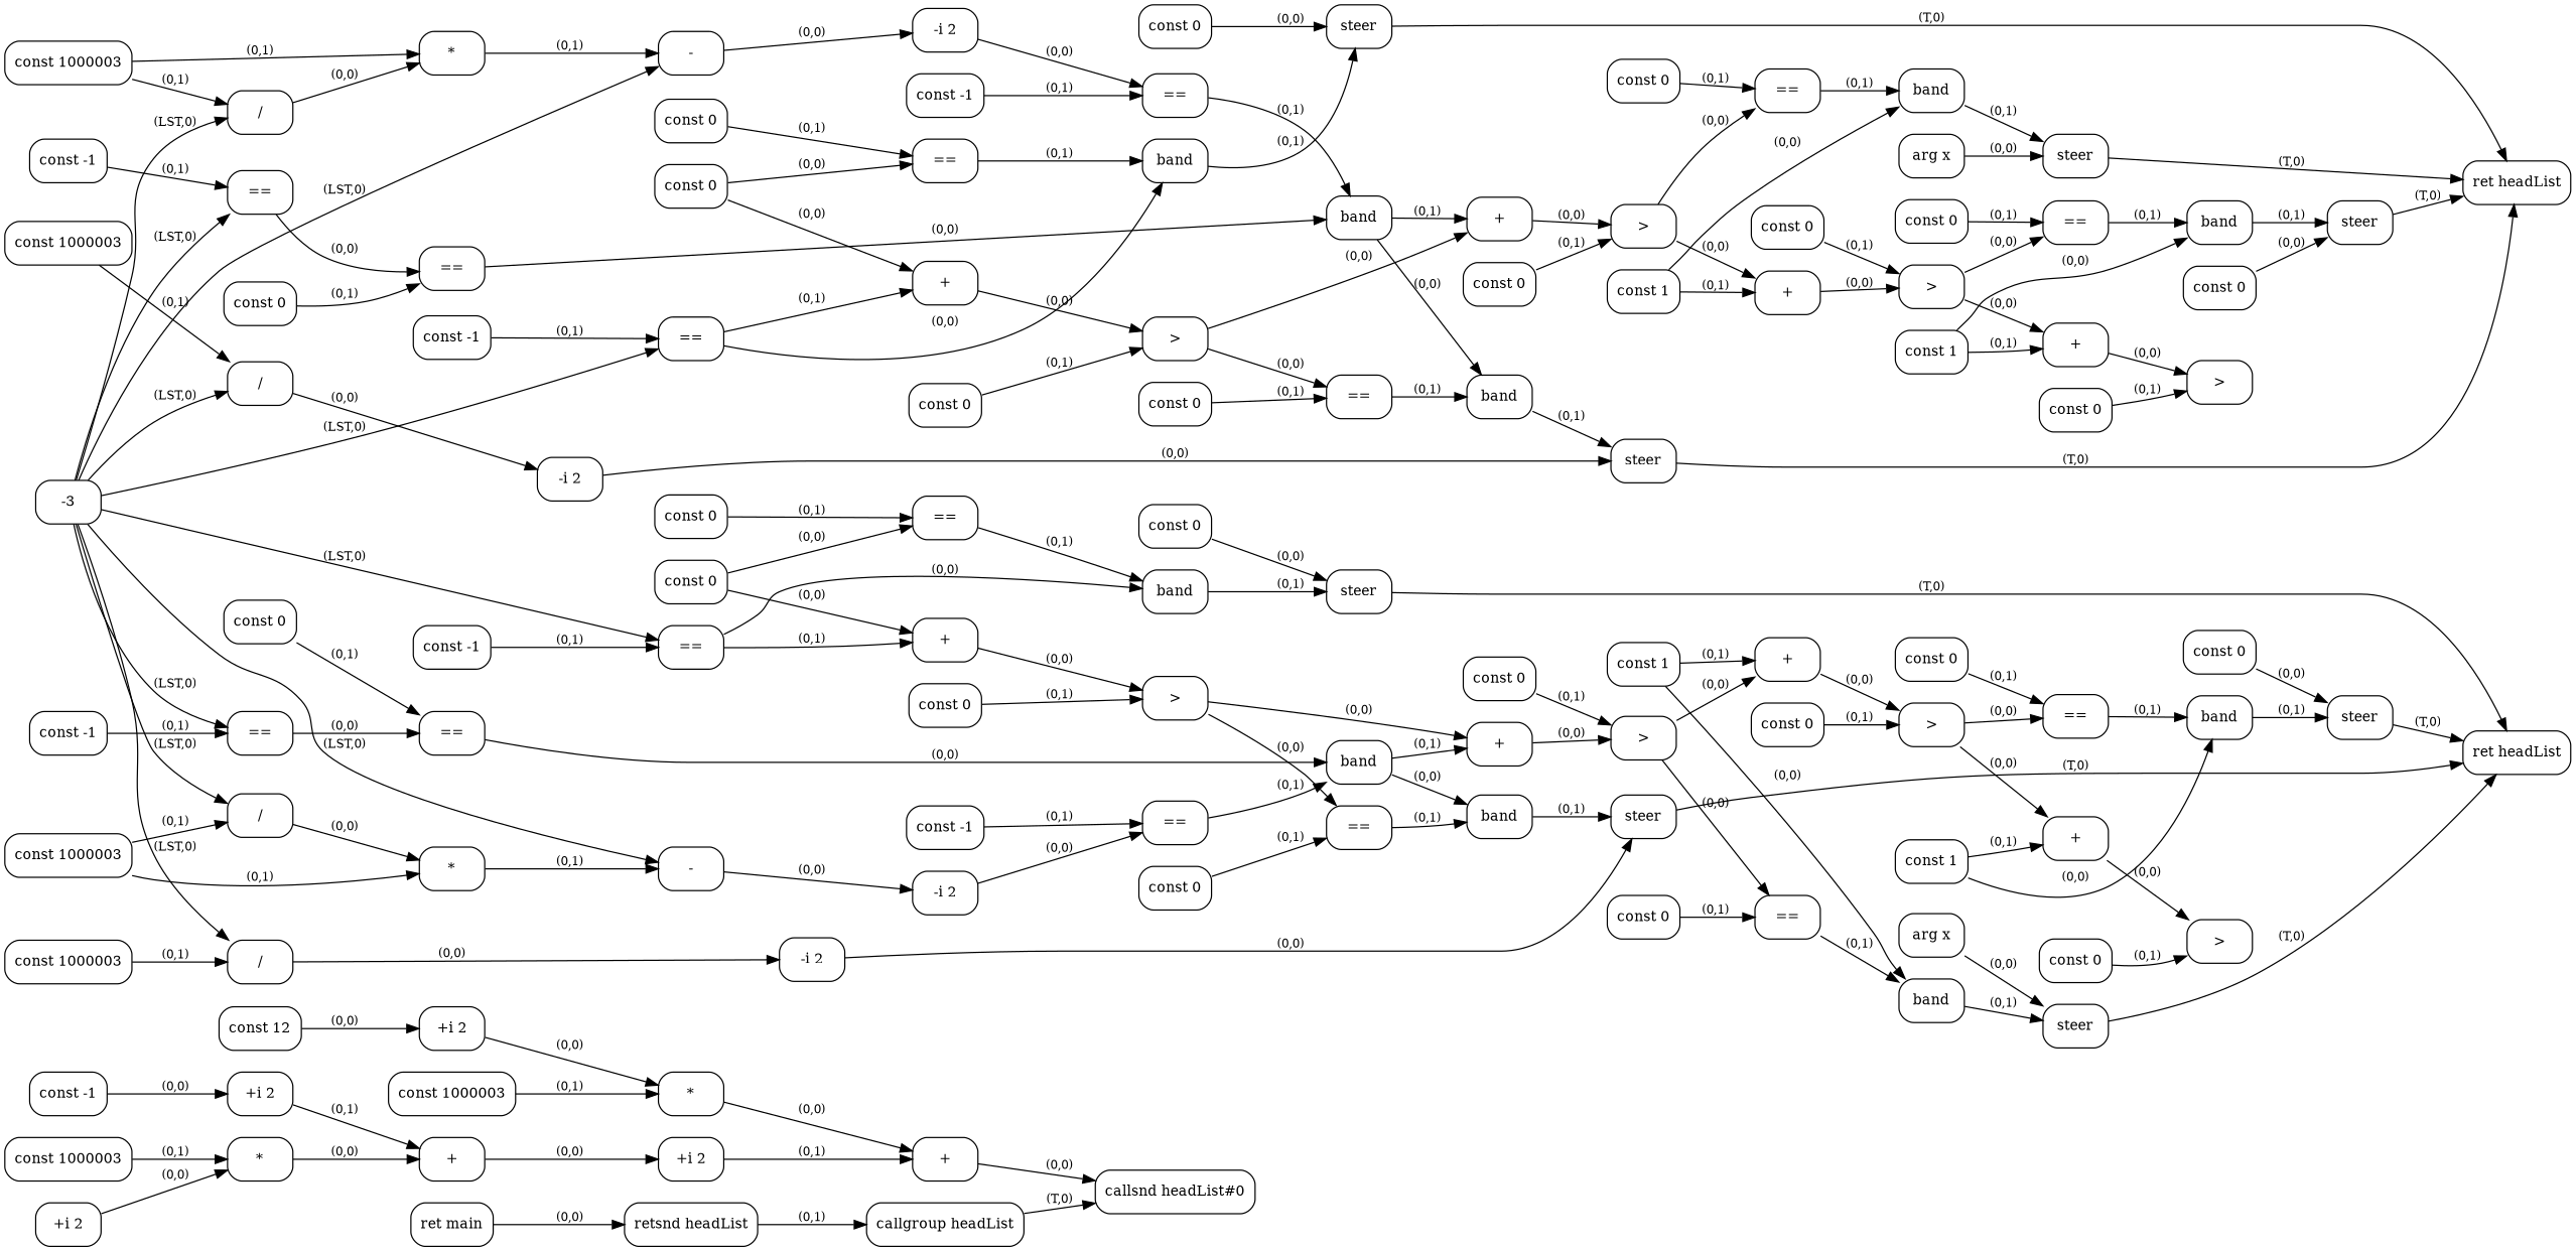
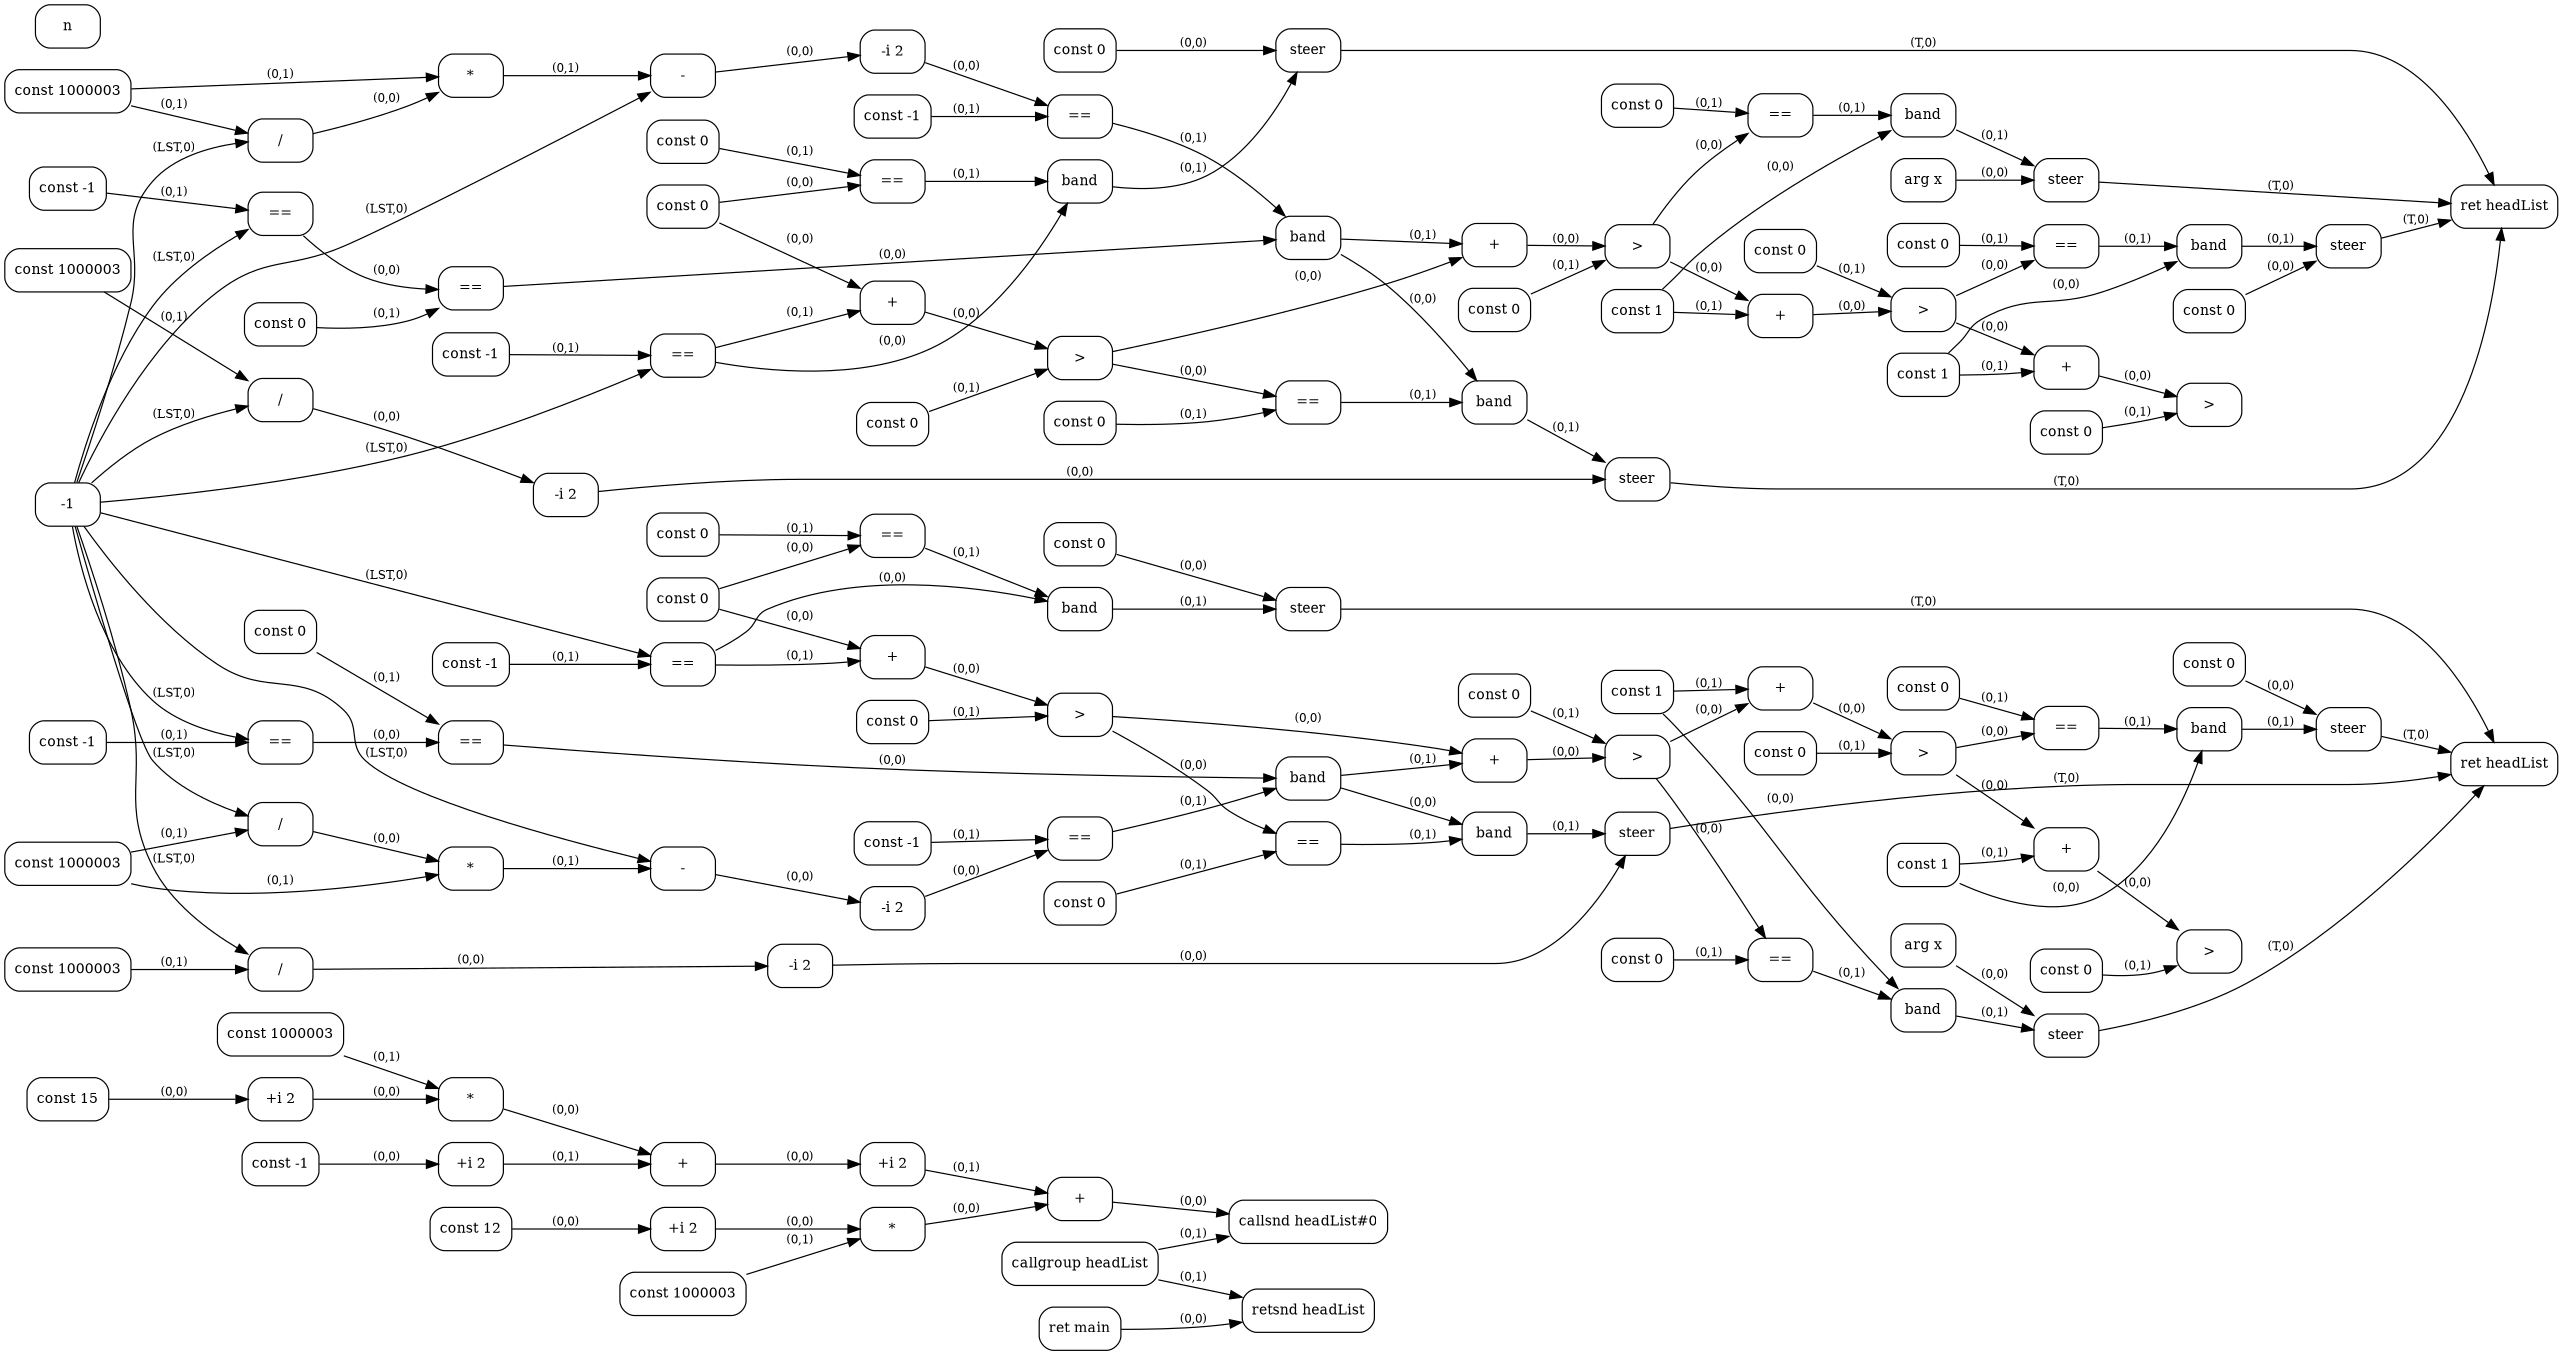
  digraph {
    rankdir=LR
    node [fontsize=12 shape=box style=rounded]
    edge [fontsize=10]
    n1 [label="const -1"]
    n2 [label="+i 2"]
    n3 [label="+"]
    n4 [label="const 12"]
    n5 [label="+i 2"]
    n6 [label="*"]
+   n7 [label="const 15"]
    n8 [label="+i 2"]
    n9 [label="*"]
    n10 [label="+i 2"]
    n11 [label="const 1000003"]
    n12 [label="+"]
    n13 [label="callsnd headList#0"]
    n14 [label="const 1000003"]
    n15 [label="const 0"]
    n16 [label="=="]
    n17 [label="+"]
    n18 [label=band]
    n19 [label=">"]
    n20 [label="const -1"]
    n21 [label="=="]
    n22 [label=steer]
    n23 [label="const 0"]
    n24 [label="ret headList"]
    n25 [label="const 0"]
    n26 [label="=="]
    n27 [label="+"]
    n28 [label="const 0"]
    n29 [label=band]
    n30 [label=">"]
    n31 [label="const -1"]
    n32 [label="=="]
    n33 [label="=="]
    n34 [label=band]
    n35 [label="const 0"]
    n36 [label="const 1000003"]
    n37 [label="/"]
    n38 [label="*"]
    n39 [label="-"]
    n40 [label="-i 2"]
    n41 [label="=="]
    n42 [label="const -1"]
    n43 [label=steer]
    n44 [label="const 1000003"]
    n45 [label="/"]
    n46 [label="-i 2"]
    n47 [label="const 0"]
    n48 [label="=="]
    n49 [label="+"]
    n50 [label="const 0"]
    n51 [label=band]
    n52 [label=">"]
    n53 [label="const 1"]
    n54 [label=steer]
    n55 [label="const 0"]
    n56 [label="arg x"]
    n57 [label="=="]
    n58 [label="+"]
    n59 [label="const 0"]
    n60 [label=band]
    n61 [label=">"]
    n62 [label="const 1"]
    n63 [label=steer]
    n64 [label="const 0"]
    n65 [label="const 0"]
    n66 [label="const 0"]
    n67 [label="callgroup headList"]
    n68 [label="retsnd headList"]
    n69 [label="ret main"]
    n70 [label="const 0"]
    n71 [label="=="]
    n72 [label="+"]
    n73 [label=band]
    n74 [label=">"]
    n75 [label="const -1"]
    n76 [label="=="]
    n77 [label=steer]
    n78 [label="const 0"]
    n79 [label="ret headList"]
    n80 [label="const 0"]
    n81 [label="=="]
    n82 [label="+"]
    n83 [label="const 0"]
    n84 [label=band]
    n85 [label=">"]
    n86 [label="const -1"]
    n87 [label="=="]
    n88 [label="=="]
    n89 [label=band]
    n90 [label="const 0"]
    n91 [label="const 1000003"]
    n92 [label="/"]
    n93 [label="*"]
    n94 [label="-"]
    n95 [label="-i 2"]
    n96 [label="=="]
    n97 [label="const -1"]
    n98 [label=steer]
    n99 [label="const 1000003"]
    n100 [label="/"]
    n101 [label="-i 2"]
    n102 [label="const 0"]
    n103 [label="=="]
    n104 [label="+"]
    n105 [label="const 0"]
    n106 [label=band]
    n107 [label=">"]
    n108 [label="const 1"]
    n109 [label=steer]
    n110 [label="const 0"]
    n111 [label="arg x"]
    n112 [label="=="]
    n113 [label="+"]
    n114 [label="const 0"]
    n115 [label=band]
    n116 [label=">"]
    n117 [label="const 1"]
    n118 [label=steer]
    n119 [label="const 0"]
    n120 [label="const 0"]
    n121 [label="const 0"]
-   -1 [label=-3]
+   n
+   -1
    n1 -> n2 [label="(0,0)"]
    n2 -> n3 [label="(0,1)"]
    n3 -> n10 [label="(0,0)"]
    n4 -> n5 [label="(0,0)"]
    n5 -> n6 [label="(0,0)"]
    n6 -> n12 [label="(0,0)"]
+   n7 -> n8 [label="(0,0)"]
    n8 -> n9 [label="(0,0)"]
    n9 -> n3 [label="(0,0)"]
    n10 -> n12 [label="(0,1)"]
    n11 -> n9 [label="(0,1)"]
    n12 -> n13 [label="(0,0)"]
    n14 -> n6 [label="(0,1)"]
    n15 -> n16 [label="(0,0)"]
    n15 -> n17 [label="(0,0)"]
    n16 -> n18 [label="(0,1)"]
    n17 -> n19 [label="(0,0)"]
    n18 -> n22 [label="(0,1)"]
    n19 -> n26 [label="(0,0)"]
    n19 -> n27 [label="(0,0)"]
    n20 -> n21 [label="(0,1)"]
    n21 -> n17 [label="(0,1)"]
    n21 -> n18 [label="(0,0)"]
    n22 -> n24 [label="(T,0)"]
    n23 -> n16 [label="(0,1)"]
    n25 -> n22 [label="(0,0)"]
    n26 -> n29 [label="(0,1)"]
    n27 -> n30 [label="(0,0)"]
    n28 -> n19 [label="(0,1)"]
    n29 -> n43 [label="(0,1)"]
    n30 -> n48 [label="(0,0)"]
    n30 -> n49 [label="(0,0)"]
    n31 -> n32 [label="(0,1)"]
    n32 -> n33 [label="(0,0)"]
    n33 -> n34 [label="(0,0)"]
    n34 -> n27 [label="(0,1)"]
    n34 -> n29 [label="(0,0)"]
    n35 -> n33 [label="(0,1)"]
    n36 -> n37 [label="(0,1)"]
    n36 -> n38 [label="(0,1)"]
    n37 -> n38 [label="(0,0)"]
    n38 -> n39 [label="(0,1)"]
    n39 -> n40 [label="(0,0)"]
    n40 -> n41 [label="(0,0)"]
    n41 -> n34 [label="(0,1)"]
    n42 -> n41 [label="(0,1)"]
    n43 -> n24 [label="(T,0)"]
    n44 -> n45 [label="(0,1)"]
    n45 -> n46 [label="(0,0)"]
    n46 -> n43 [label="(0,0)"]
    n47 -> n26 [label="(0,1)"]
    n48 -> n51 [label="(0,1)"]
    n49 -> n52 [label="(0,0)"]
    n50 -> n30 [label="(0,1)"]
    n51 -> n54 [label="(0,1)"]
    n52 -> n57 [label="(0,0)"]
    n52 -> n58 [label="(0,0)"]
    n53 -> n49 [label="(0,1)"]
    n53 -> n51 [label="(0,0)"]
    n54 -> n24 [label="(T,0)"]
    n55 -> n48 [label="(0,1)"]
    n56 -> n54 [label="(0,0)"]
    n57 -> n60 [label="(0,1)"]
    n58 -> n61 [label="(0,0)"]
    n59 -> n52 [label="(0,1)"]
    n60 -> n63 [label="(0,1)"]
    n62 -> n58 [label="(0,1)"]
    n62 -> n60 [label="(0,0)"]
    n63 -> n24 [label="(T,0)"]
    n64 -> n57 [label="(0,1)"]
    n65 -> n63 [label="(0,0)"]
    n66 -> n61 [label="(0,1)"]
-   n67 -> n13 [label="(T,0)"]
-   n68 -> n67 [label="(0,1)"]
+   n67 -> n13 [label="(0,1)"]
+   n67 -> n68 [label="(0,1)"]
    n69 -> n68 [label="(0,0)"]
    n70 -> n71 [label="(0,0)"]
    n70 -> n72 [label="(0,0)"]
    n71 -> n73 [label="(0,1)"]
    n72 -> n74 [label="(0,0)"]
    n73 -> n77 [label="(0,1)"]
    n74 -> n81 [label="(0,0)"]
    n74 -> n82 [label="(0,0)"]
    n75 -> n76 [label="(0,1)"]
    n76 -> n72 [label="(0,1)"]
    n76 -> n73 [label="(0,0)"]
    n77 -> n79 [label="(T,0)"]
    n78 -> n71 [label="(0,1)"]
    n80 -> n77 [label="(0,0)"]
    n81 -> n84 [label="(0,1)"]
    n82 -> n85 [label="(0,0)"]
    n83 -> n74 [label="(0,1)"]
    n84 -> n98 [label="(0,1)"]
    n85 -> n103 [label="(0,0)"]
    n85 -> n104 [label="(0,0)"]
    n86 -> n87 [label="(0,1)"]
    n87 -> n88 [label="(0,0)"]
    n88 -> n89 [label="(0,0)"]
    n89 -> n82 [label="(0,1)"]
    n89 -> n84 [label="(0,0)"]
    n90 -> n88 [label="(0,1)"]
    n91 -> n92 [label="(0,1)"]
    n91 -> n93 [label="(0,1)"]
    n92 -> n93 [label="(0,0)"]
    n93 -> n94 [label="(0,1)"]
    n94 -> n95 [label="(0,0)"]
    n95 -> n96 [label="(0,0)"]
    n96 -> n89 [label="(0,1)"]
    n97 -> n96 [label="(0,1)"]
    n98 -> n79 [label="(T,0)"]
    n99 -> n100 [label="(0,1)"]
    n100 -> n101 [label="(0,0)"]
    n101 -> n98 [label="(0,0)"]
    n102 -> n81 [label="(0,1)"]
    n103 -> n106 [label="(0,1)"]
    n104 -> n107 [label="(0,0)"]
    n105 -> n85 [label="(0,1)"]
    n106 -> n109 [label="(0,1)"]
    n107 -> n112 [label="(0,0)"]
    n107 -> n113 [label="(0,0)"]
    n108 -> n104 [label="(0,1)"]
    n108 -> n106 [label="(0,0)"]
    n109 -> n79 [label="(T,0)"]
    n110 -> n103 [label="(0,1)"]
    n111 -> n109 [label="(0,0)"]
    n112 -> n115 [label="(0,1)"]
    n113 -> n116 [label="(0,0)"]
    n114 -> n107 [label="(0,1)"]
    n115 -> n118 [label="(0,1)"]
    n117 -> n113 [label="(0,1)"]
    n117 -> n115 [label="(0,0)"]
    n118 -> n79 [label="(T,0)"]
    n119 -> n112 [label="(0,1)"]
    n120 -> n118 [label="(0,0)"]
    n121 -> n116 [label="(0,1)"]
    -1 -> n21 [label="(LST,0)"]
    -1 -> n32 [label="(LST,0)"]
    -1 -> n37 [label="(LST,0)"]
    -1 -> n39 [label="(LST,0)"]
    -1 -> n45 [label="(LST,0)"]
    -1 -> n76 [label="(LST,0)"]
    -1 -> n87 [label="(LST,0)"]
    -1 -> n92 [label="(LST,0)"]
    -1 -> n94 [label="(LST,0)"]
    -1 -> n100 [label="(LST,0)"]
  }
